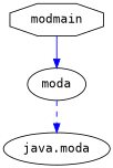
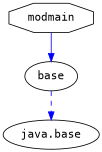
  digraph {
    node [fontname=Consolas shape=ellipse]
    edge [color="#0000ff" fontcolor="#0000ff" fontname=Consolas]
-   n1 [label=moda]
-   n2 [label="java.moda"]
+   n1 [label=base]
+   n2 [label="java.base"]
    n3 [label=modmain shape=octagon]
    n1 -> n2 [style=dashed weight=16]
    n3 -> n1 [weight=8]
  }
